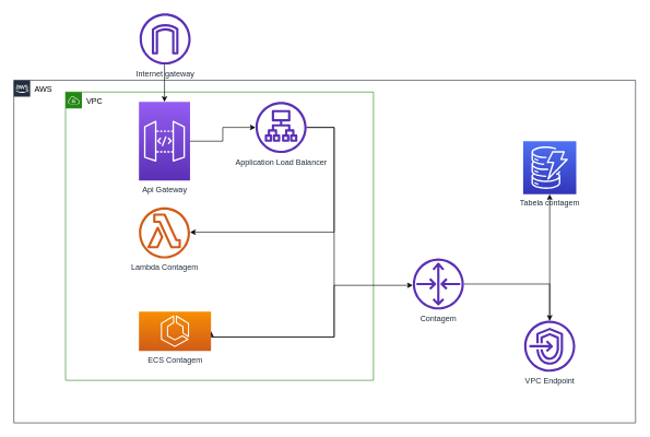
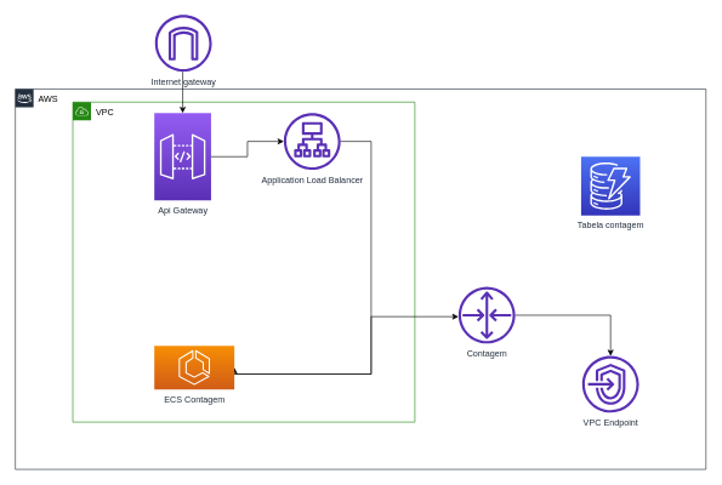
  <mxCell id="0" />
  <mxCell id="1" parent="0" />
  <mxCell id="2" value="&lt;font color=&quot;#000000&quot;&gt;AWS&lt;/font&gt;" style="points=[[0,0],[0.25,0],[0.5,0],[0.75,0],[1,0],[1,0.25],[1,0.5],[1,0.75],[1,1],[0.75,1],[0.5,1],[0.25,1],[0,1],[0,0.75],[0,0.5],[0,0.25]];outlineConnect=0;gradientColor=none;html=1;whiteSpace=wrap;fontSize=12;fontStyle=0;shape=mxgraph.aws4.group;grIcon=mxgraph.aws4.group_aws_cloud_alt;strokeColor=#232F3E;fillColor=none;verticalAlign=top;align=left;spacingLeft=30;fontColor=#232F3E;dashed=0;" vertex="1" parent="1"><mxGeometry x="20" y="122" width="949" height="523" as="geometry" /></mxCell>
  <mxCell id="3" value="&lt;font color=&quot;#000000&quot;&gt;VPC&lt;/font&gt;" style="points=[[0,0],[0.25,0],[0.5,0],[0.75,0],[1,0],[1,0.25],[1,0.5],[1,0.75],[1,1],[0.75,1],[0.5,1],[0.25,1],[0,1],[0,0.75],[0,0.5],[0,0.25]];outlineConnect=0;gradientColor=none;html=1;whiteSpace=wrap;fontSize=12;fontStyle=0;shape=mxgraph.aws4.group;grIcon=mxgraph.aws4.group_vpc;strokeColor=#248814;fillColor=none;verticalAlign=top;align=left;spacingLeft=30;fontColor=#AAB7B8;dashed=0;" vertex="1" parent="1"><mxGeometry x="99" y="140" width="470" height="440" as="geometry" /></mxCell>
  <mxCell id="4" style="edgeStyle=orthogonalEdgeStyle;rounded=0;orthogonalLoop=1;jettySize=auto;html=1;" parent="1" source="13" target="16" edge="1"><mxGeometry relative="1" as="geometry"><Array as="points"><mxPoint x="509" y="514" /><mxPoint x="509" y="435" /></Array><mxPoint x="689" y="434.5" as="targetPoint" /></mxGeometry></mxCell>
  <mxCell id="5" value="Internet gateway" style="outlineConnect=0;fontColor=#232F3E;gradientColor=none;fillColor=#5A30B5;strokeColor=none;dashed=0;verticalLabelPosition=bottom;verticalAlign=top;align=center;html=1;fontSize=12;fontStyle=0;aspect=fixed;pointerEvents=1;shape=mxgraph.aws4.internet_gateway;" parent="1" vertex="1"><mxGeometry x="212" y="20" width="78" height="78" as="geometry" /></mxCell>
  <mxCell id="6" value="Api Gateway" style="points=[[0,0,0],[0.25,0,0],[0.5,0,0],[0.75,0,0],[1,0,0],[0,1,0],[0.25,1,0],[0.5,1,0],[0.75,1,0],[1,1,0],[0,0.25,0],[0,0.5,0],[0,0.75,0],[1,0.25,0],[1,0.5,0],[1,0.75,0]];outlineConnect=0;fontColor=#232F3E;gradientColor=#945DF2;gradientDirection=north;fillColor=#5A30B5;strokeColor=#ffffff;dashed=0;verticalLabelPosition=bottom;verticalAlign=top;align=center;html=1;fontSize=12;fontStyle=0;aspect=fixed;shape=mxgraph.aws4.resourceIcon;resIcon=mxgraph.aws4.api_gateway;" parent="1" vertex="1"><mxGeometry x="211" y="155" width="78" height="120" as="geometry" /></mxCell>
- <mxCell id="7" value="Lambda Contagem" style="outlineConnect=0;fontColor=#232F3E;gradientColor=none;fillColor=#D05C17;strokeColor=none;dashed=0;verticalLabelPosition=bottom;verticalAlign=top;align=center;html=1;fontSize=12;fontStyle=0;aspect=fixed;pointerEvents=1;shape=mxgraph.aws4.lambda_function;" parent="1" vertex="1"><mxGeometry x="211" y="316" width="78" height="78" as="geometry" /></mxCell>
  <mxCell id="8" value="Application Load Balancer" style="outlineConnect=0;fontColor=#232F3E;gradientColor=none;fillColor=#5A30B5;strokeColor=none;dashed=0;verticalLabelPosition=bottom;verticalAlign=top;align=center;html=1;fontSize=12;fontStyle=0;aspect=fixed;pointerEvents=1;shape=mxgraph.aws4.application_load_balancer;" parent="1" vertex="1"><mxGeometry x="389" y="155" width="78" height="78" as="geometry" /></mxCell>
- <mxCell id="9" style="edgeStyle=orthogonalEdgeStyle;rounded=0;orthogonalLoop=1;jettySize=auto;html=1;" parent="1" source="8" target="7" edge="1"><mxGeometry relative="1" as="geometry"><Array as="points"><mxPoint x="509" y="194" /><mxPoint x="509" y="354" /></Array></mxGeometry></mxCell>
  <mxCell id="10" style="edgeStyle=orthogonalEdgeStyle;rounded=0;orthogonalLoop=1;jettySize=auto;html=1;entryX=1;entryY=0.5;entryDx=0;entryDy=0;entryPerimeter=0;" parent="1" source="8" target="13" edge="1"><mxGeometry relative="1" as="geometry"><Array as="points"><mxPoint x="509" y="194" /><mxPoint x="509" y="514" /></Array></mxGeometry></mxCell>
  <mxCell id="11" style="edgeStyle=orthogonalEdgeStyle;rounded=0;orthogonalLoop=1;jettySize=auto;html=1;" parent="1" source="6" target="8" edge="1"><mxGeometry relative="1" as="geometry" /></mxCell>
  <mxCell id="12" style="edgeStyle=orthogonalEdgeStyle;rounded=0;orthogonalLoop=1;jettySize=auto;html=1;entryX=0.5;entryY=0;entryDx=0;entryDy=0;entryPerimeter=0;" parent="1" source="5" target="6" edge="1"><mxGeometry relative="1" as="geometry"><mxPoint x="368" y="25" as="sourcePoint" /><Array as="points"><mxPoint x="250" y="44" /></Array></mxGeometry></mxCell>
  <mxCell id="13" value="ECS Contagem" style="points=[[0,0,0],[0.25,0,0],[0.5,0,0],[0.75,0,0],[1,0,0],[0,1,0],[0.25,1,0],[0.5,1,0],[0.75,1,0],[1,1,0],[0,0.25,0],[0,0.5,0],[0,0.75,0],[1,0.25,0],[1,0.5,0],[1,0.75,0]];outlineConnect=0;fontColor=#232F3E;gradientColor=#F78E04;gradientDirection=north;fillColor=#D05C17;strokeColor=#ffffff;dashed=0;verticalLabelPosition=bottom;verticalAlign=top;align=center;html=1;fontSize=12;fontStyle=0;aspect=fixed;shape=mxgraph.aws4.resourceIcon;resIcon=mxgraph.aws4.ecs;" parent="1" vertex="1"><mxGeometry x="211" y="475" width="110" height="60" as="geometry" /></mxCell>
  <mxCell id="14" value="Tabela contagem" style="points=[[0,0,0],[0.25,0,0],[0.5,0,0],[0.75,0,0],[1,0,0],[0,1,0],[0.25,1,0],[0.5,1,0],[0.75,1,0],[1,1,0],[0,0.25,0],[0,0.5,0],[0,0.75,0],[1,0.25,0],[1,0.5,0],[1,0.75,0]];outlineConnect=0;fontColor=#232F3E;gradientColor=#4D72F3;gradientDirection=north;fillColor=#3334B9;strokeColor=#ffffff;dashed=0;verticalLabelPosition=bottom;verticalAlign=top;align=center;html=1;fontSize=12;fontStyle=0;aspect=fixed;shape=mxgraph.aws4.resourceIcon;resIcon=mxgraph.aws4.dynamodb;" vertex="1" parent="1"><mxGeometry x="797.5" y="215" width="81" height="81" as="geometry" /></mxCell>
  <mxCell id="15" style="edgeStyle=orthogonalEdgeStyle;rounded=0;orthogonalLoop=1;jettySize=auto;html=1;" edge="1" parent="1" source="16" target="18"><mxGeometry relative="1" as="geometry" /></mxCell>
  <mxCell id="16" value="Contagem" style="outlineConnect=0;fontColor=#232F3E;gradientColor=none;fillColor=#5A30B5;strokeColor=none;dashed=0;verticalLabelPosition=bottom;verticalAlign=top;align=center;html=1;fontSize=12;fontStyle=0;aspect=fixed;pointerEvents=1;shape=mxgraph.aws4.router;" vertex="1" parent="1"><mxGeometry x="629" y="394" width="78" height="78" as="geometry" /></mxCell>
- <mxCell id="17" style="edgeStyle=orthogonalEdgeStyle;rounded=0;orthogonalLoop=1;jettySize=auto;html=1;" edge="1" parent="1" source="18" target="14"><mxGeometry relative="1" as="geometry" /></mxCell>
  <mxCell id="18" value="VPC Endpoint" style="outlineConnect=0;fontColor=#232F3E;gradientColor=none;fillColor=#5A30B5;strokeColor=none;dashed=0;verticalLabelPosition=bottom;verticalAlign=top;align=center;html=1;fontSize=12;fontStyle=0;aspect=fixed;pointerEvents=1;shape=mxgraph.aws4.endpoints;" vertex="1" parent="1"><mxGeometry x="799" y="489" width="78" height="78" as="geometry" /></mxCell>
